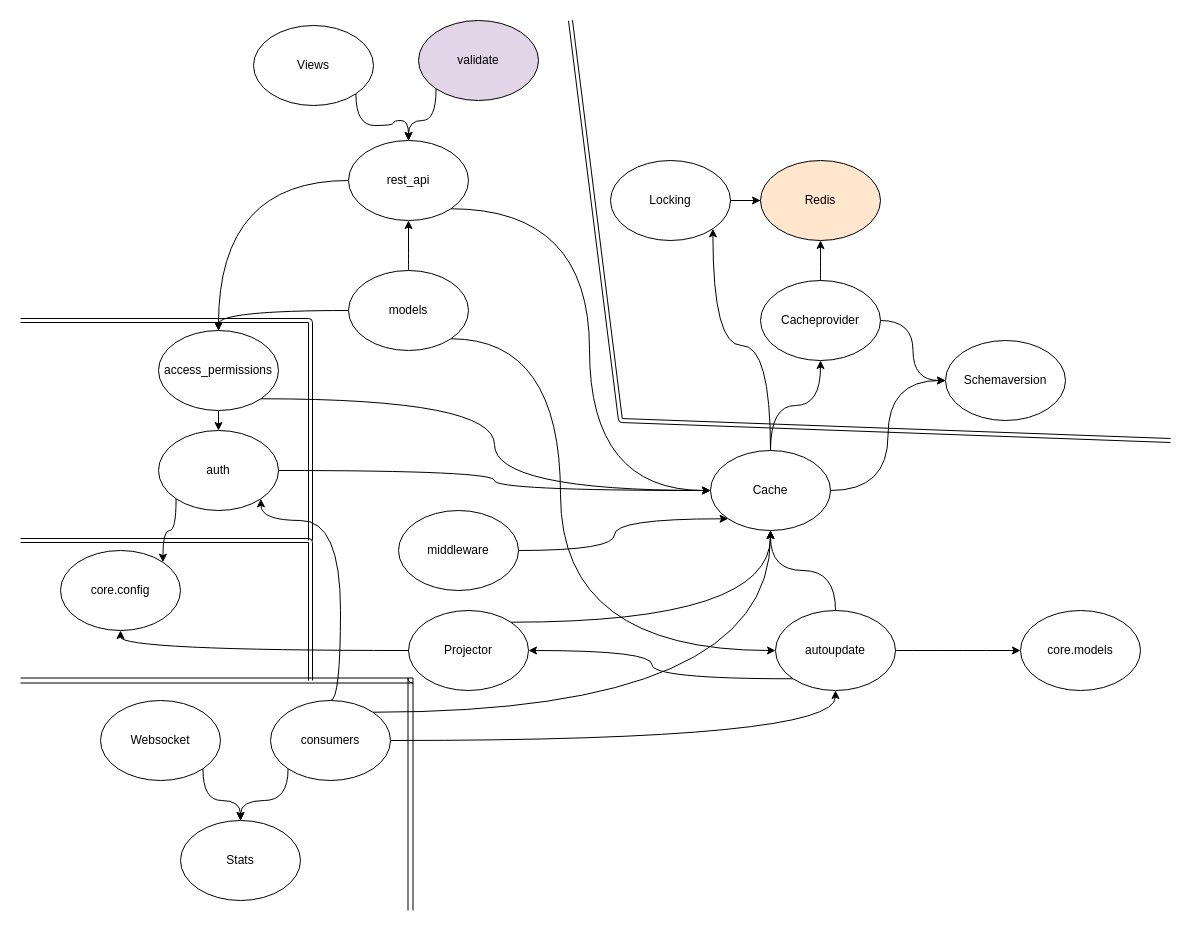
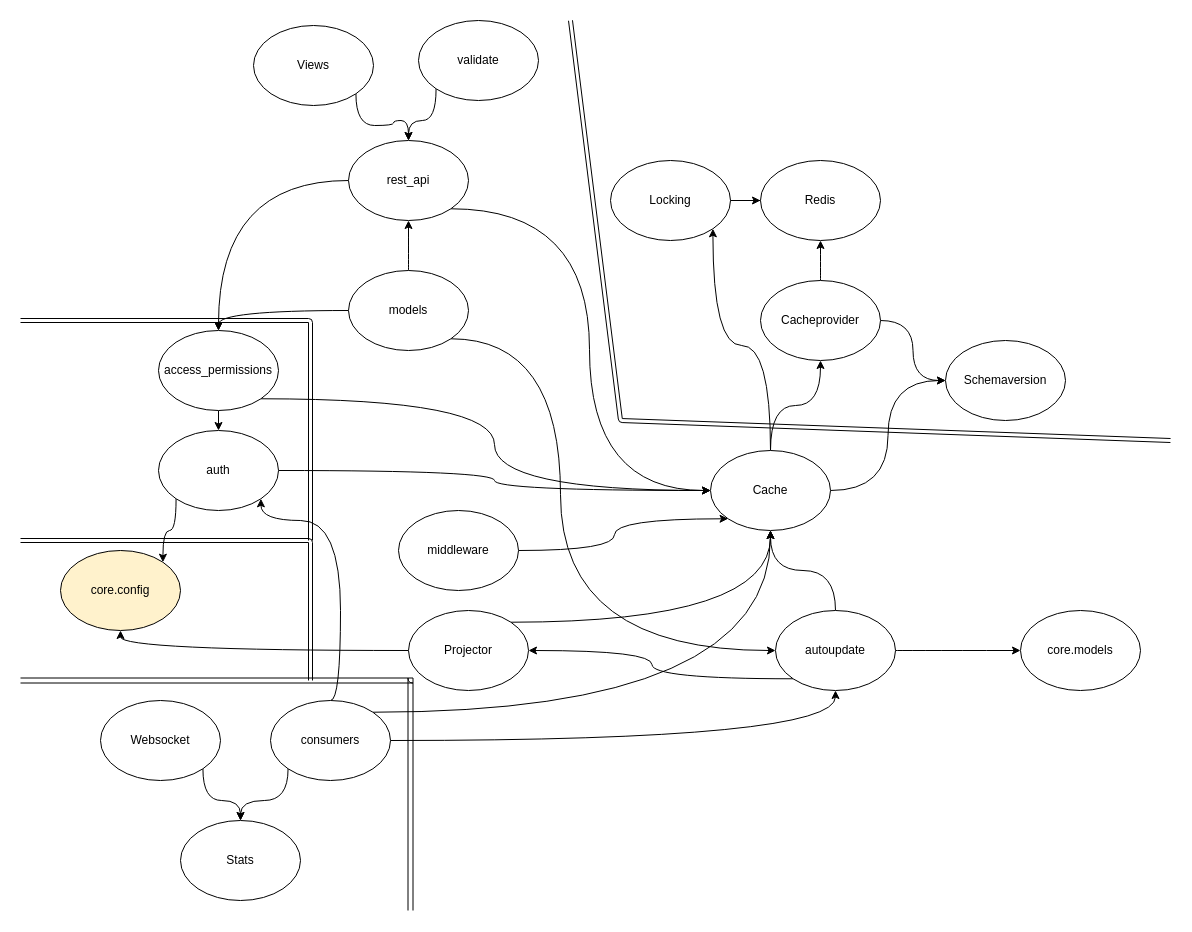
  <mxCell id="0" />
  <mxCell id="1" parent="0" />
  <mxCell id="2" style="edgeStyle=entityRelationEdgeStyle;rounded=0;orthogonalLoop=1;jettySize=auto;html=1;exitX=1;exitY=0.5;exitDx=0;exitDy=0;entryX=0;entryY=0.5;entryDx=0;entryDy=0;" parent="1" source="3" target="11" edge="1"><mxGeometry relative="1" as="geometry" /></mxCell>
  <mxCell id="3" value="Locking" style="ellipse;whiteSpace=wrap;html=1;" parent="1" vertex="1"><mxGeometry x="610" y="160" width="120" height="80" as="geometry" /></mxCell>
  <mxCell id="4" style="edgeStyle=orthogonalEdgeStyle;curved=1;rounded=0;orthogonalLoop=1;jettySize=auto;html=1;exitX=1;exitY=0.5;exitDx=0;exitDy=0;entryX=0;entryY=0.5;entryDx=0;entryDy=0;" parent="1" source="7" target="45" edge="1"><mxGeometry relative="1" as="geometry"><mxPoint x="880" y="440" as="sourcePoint" /></mxGeometry></mxCell>
  <mxCell id="5" style="edgeStyle=orthogonalEdgeStyle;curved=1;rounded=0;orthogonalLoop=1;jettySize=auto;html=1;exitX=0.5;exitY=0;exitDx=0;exitDy=0;entryX=0.5;entryY=1;entryDx=0;entryDy=0;" parent="1" source="7" target="10" edge="1"><mxGeometry relative="1" as="geometry"><mxPoint x="820" y="400" as="sourcePoint" /></mxGeometry></mxCell>
  <mxCell id="6" style="edgeStyle=orthogonalEdgeStyle;curved=1;rounded=0;orthogonalLoop=1;jettySize=auto;html=1;exitX=0.5;exitY=0;exitDx=0;exitDy=0;entryX=1;entryY=1;entryDx=0;entryDy=0;" parent="1" source="7" target="3" edge="1"><mxGeometry relative="1" as="geometry"><mxPoint x="778" y="412" as="sourcePoint" /></mxGeometry></mxCell>
  <mxCell id="7" value="Cache" style="ellipse;whiteSpace=wrap;html=1;" parent="1" vertex="1"><mxGeometry x="710" y="450" width="120" height="80" as="geometry" /></mxCell>
  <mxCell id="8" style="edgeStyle=orthogonalEdgeStyle;curved=1;rounded=0;orthogonalLoop=1;jettySize=auto;html=1;exitX=1;exitY=0.5;exitDx=0;exitDy=0;entryX=0;entryY=0.5;entryDx=0;entryDy=0;" parent="1" source="10" target="45" edge="1"><mxGeometry relative="1" as="geometry" /></mxCell>
  <mxCell id="9" style="edgeStyle=orthogonalEdgeStyle;curved=1;rounded=0;orthogonalLoop=1;jettySize=auto;html=1;exitX=0.5;exitY=0;exitDx=0;exitDy=0;entryX=0.5;entryY=1;entryDx=0;entryDy=0;" parent="1" source="10" target="11" edge="1"><mxGeometry relative="1" as="geometry" /></mxCell>
  <mxCell id="10" value="Cacheprovider" style="ellipse;whiteSpace=wrap;html=1;" parent="1" vertex="1"><mxGeometry x="760" y="280" width="120" height="80" as="geometry" /></mxCell>
- <mxCell id="11" value="Redis" style="ellipse;whiteSpace=wrap;html=1;fillColor=#ffe6cc;" parent="1" vertex="1"><mxGeometry x="760" y="160" width="120" height="80" as="geometry" /></mxCell>
+ <mxCell id="11" value="Redis" style="ellipse;whiteSpace=wrap;html=1;" parent="1" vertex="1"><mxGeometry x="760" y="160" width="120" height="80" as="geometry" /></mxCell>
  <mxCell id="12" style="edgeStyle=orthogonalEdgeStyle;curved=1;rounded=0;orthogonalLoop=1;jettySize=auto;html=1;exitX=0.5;exitY=0;exitDx=0;exitDy=0;entryX=0.5;entryY=1;entryDx=0;entryDy=0;" parent="1" source="15" target="7" edge="1"><mxGeometry relative="1" as="geometry" /></mxCell>
  <mxCell id="13" style="edgeStyle=orthogonalEdgeStyle;curved=1;rounded=0;orthogonalLoop=1;jettySize=auto;html=1;exitX=1;exitY=0.5;exitDx=0;exitDy=0;entryX=0;entryY=0.5;entryDx=0;entryDy=0;" parent="1" source="15" target="47" edge="1"><mxGeometry relative="1" as="geometry" /></mxCell>
  <mxCell id="14" style="edgeStyle=orthogonalEdgeStyle;curved=1;rounded=0;orthogonalLoop=1;jettySize=auto;html=1;exitX=0;exitY=1;exitDx=0;exitDy=0;entryX=1;entryY=0.5;entryDx=0;entryDy=0;" parent="1" source="15" target="32" edge="1"><mxGeometry relative="1" as="geometry" /></mxCell>
  <mxCell id="15" value="autoupdate" style="ellipse;whiteSpace=wrap;html=1;" parent="1" vertex="1"><mxGeometry x="775" y="610" width="120" height="80" as="geometry" /></mxCell>
  <mxCell id="16" style="edgeStyle=orthogonalEdgeStyle;curved=1;rounded=0;orthogonalLoop=1;jettySize=auto;html=1;exitX=1;exitY=0.5;exitDx=0;exitDy=0;entryX=0;entryY=0.5;entryDx=0;entryDy=0;" parent="1" source="18" target="7" edge="1"><mxGeometry relative="1" as="geometry" /></mxCell>
  <mxCell id="17" style="edgeStyle=orthogonalEdgeStyle;curved=1;rounded=0;orthogonalLoop=1;jettySize=auto;html=1;exitX=0;exitY=1;exitDx=0;exitDy=0;entryX=1;entryY=0;entryDx=0;entryDy=0;" parent="1" source="18" target="48" edge="1"><mxGeometry relative="1" as="geometry" /></mxCell>
  <mxCell id="18" value="auth" style="ellipse;whiteSpace=wrap;html=1;" parent="1" vertex="1"><mxGeometry x="158" y="430" width="120" height="80" as="geometry" /></mxCell>
  <mxCell id="19" style="edgeStyle=orthogonalEdgeStyle;curved=1;rounded=0;orthogonalLoop=1;jettySize=auto;html=1;exitX=0;exitY=1;exitDx=0;exitDy=0;entryX=0.5;entryY=0;entryDx=0;entryDy=0;" parent="1" source="20" target="40" edge="1"><mxGeometry relative="1" as="geometry" /></mxCell>
- <mxCell id="20" value="validate" style="ellipse;whiteSpace=wrap;html=1;fillColor=#e1d5e7;" parent="1" vertex="1"><mxGeometry x="418" y="20" width="120" height="80" as="geometry" /></mxCell>
+ <mxCell id="20" value="validate" style="ellipse;whiteSpace=wrap;html=1;" parent="1" vertex="1"><mxGeometry x="418" y="20" width="120" height="80" as="geometry" /></mxCell>
  <mxCell id="21" style="edgeStyle=orthogonalEdgeStyle;curved=1;rounded=0;orthogonalLoop=1;jettySize=auto;html=1;exitX=1;exitY=0.5;exitDx=0;exitDy=0;entryX=0.5;entryY=1;entryDx=0;entryDy=0;" parent="1" source="25" target="15" edge="1"><mxGeometry relative="1" as="geometry" /></mxCell>
  <mxCell id="22" style="edgeStyle=orthogonalEdgeStyle;curved=1;rounded=0;orthogonalLoop=1;jettySize=auto;html=1;exitX=1;exitY=0;exitDx=0;exitDy=0;entryX=0.5;entryY=1;entryDx=0;entryDy=0;" parent="1" source="25" target="7" edge="1"><mxGeometry relative="1" as="geometry" /></mxCell>
  <mxCell id="23" style="edgeStyle=orthogonalEdgeStyle;curved=1;rounded=0;orthogonalLoop=1;jettySize=auto;html=1;exitX=0;exitY=1;exitDx=0;exitDy=0;entryX=0.5;entryY=0;entryDx=0;entryDy=0;" parent="1" source="25" target="46" edge="1"><mxGeometry relative="1" as="geometry" /></mxCell>
  <mxCell id="24" style="edgeStyle=orthogonalEdgeStyle;curved=1;rounded=0;orthogonalLoop=1;jettySize=auto;html=1;exitX=0.5;exitY=0;exitDx=0;exitDy=0;entryX=1;entryY=1;entryDx=0;entryDy=0;" parent="1" source="25" target="18" edge="1"><mxGeometry relative="1" as="geometry"><Array as="points"><mxPoint x="340" y="700" /><mxPoint x="340" y="520" /><mxPoint x="260" y="520" /></Array></mxGeometry></mxCell>
  <mxCell id="25" value="consumers" style="ellipse;whiteSpace=wrap;html=1;" parent="1" vertex="1"><mxGeometry x="270" y="700" width="120" height="80" as="geometry" /></mxCell>
  <mxCell id="26" style="edgeStyle=orthogonalEdgeStyle;curved=1;rounded=0;orthogonalLoop=1;jettySize=auto;html=1;exitX=1;exitY=1;exitDx=0;exitDy=0;entryX=0.5;entryY=0;entryDx=0;entryDy=0;" parent="1" source="27" target="46" edge="1"><mxGeometry relative="1" as="geometry" /></mxCell>
  <mxCell id="27" value="Websocket" style="ellipse;whiteSpace=wrap;html=1;" parent="1" vertex="1"><mxGeometry x="100" y="700" width="120" height="80" as="geometry" /></mxCell>
  <mxCell id="28" style="edgeStyle=orthogonalEdgeStyle;curved=1;rounded=0;orthogonalLoop=1;jettySize=auto;html=1;exitX=1;exitY=1;exitDx=0;exitDy=0;entryX=0.5;entryY=0;entryDx=0;entryDy=0;" parent="1" source="29" target="40" edge="1"><mxGeometry relative="1" as="geometry" /></mxCell>
  <mxCell id="29" value="Views" style="ellipse;whiteSpace=wrap;html=1;" parent="1" vertex="1"><mxGeometry x="253" y="25" width="120" height="80" as="geometry" /></mxCell>
  <mxCell id="30" style="edgeStyle=orthogonalEdgeStyle;curved=1;rounded=0;orthogonalLoop=1;jettySize=auto;html=1;exitX=1;exitY=0;exitDx=0;exitDy=0;entryX=0.5;entryY=1;entryDx=0;entryDy=0;" parent="1" source="32" target="7" edge="1"><mxGeometry relative="1" as="geometry"><mxPoint x="580" y="518" as="targetPoint" /></mxGeometry></mxCell>
  <mxCell id="31" style="edgeStyle=orthogonalEdgeStyle;curved=1;rounded=0;orthogonalLoop=1;jettySize=auto;html=1;exitX=0;exitY=0.5;exitDx=0;exitDy=0;entryX=0.5;entryY=1;entryDx=0;entryDy=0;" parent="1" source="32" target="48" edge="1"><mxGeometry relative="1" as="geometry" /></mxCell>
  <mxCell id="32" value="Projector" style="ellipse;whiteSpace=wrap;html=1;" parent="1" vertex="1"><mxGeometry x="408" y="610" width="120" height="80" as="geometry" /></mxCell>
  <mxCell id="33" style="edgeStyle=orthogonalEdgeStyle;curved=1;rounded=0;orthogonalLoop=1;jettySize=auto;html=1;exitX=1;exitY=1;exitDx=0;exitDy=0;entryX=0;entryY=0.5;entryDx=0;entryDy=0;" parent="1" source="35" target="7" edge="1"><mxGeometry relative="1" as="geometry" /></mxCell>
  <mxCell id="34" style="edgeStyle=orthogonalEdgeStyle;curved=1;rounded=0;orthogonalLoop=1;jettySize=auto;html=1;exitX=0.5;exitY=1;exitDx=0;exitDy=0;" parent="1" source="35" target="18" edge="1"><mxGeometry relative="1" as="geometry" /></mxCell>
  <mxCell id="35" value="access_permissions" style="ellipse;whiteSpace=wrap;html=1;" parent="1" vertex="1"><mxGeometry x="158" y="330" width="120" height="80" as="geometry" /></mxCell>
  <mxCell id="36" style="edgeStyle=orthogonalEdgeStyle;curved=1;rounded=0;orthogonalLoop=1;jettySize=auto;html=1;exitX=1;exitY=0.5;exitDx=0;exitDy=0;entryX=0;entryY=1;entryDx=0;entryDy=0;" parent="1" source="37" target="7" edge="1"><mxGeometry relative="1" as="geometry"><mxPoint x="580" y="518" as="targetPoint" /></mxGeometry></mxCell>
  <mxCell id="37" value="middleware" style="ellipse;whiteSpace=wrap;html=1;" parent="1" vertex="1"><mxGeometry x="398" y="510" width="120" height="80" as="geometry" /></mxCell>
  <mxCell id="38" style="edgeStyle=orthogonalEdgeStyle;curved=1;rounded=0;orthogonalLoop=1;jettySize=auto;html=1;exitX=1;exitY=1;exitDx=0;exitDy=0;entryX=0;entryY=0.5;entryDx=0;entryDy=0;" parent="1" source="40" target="7" edge="1"><mxGeometry relative="1" as="geometry" /></mxCell>
  <mxCell id="39" style="edgeStyle=orthogonalEdgeStyle;curved=1;rounded=0;orthogonalLoop=1;jettySize=auto;html=1;exitX=0;exitY=0.5;exitDx=0;exitDy=0;entryX=0.5;entryY=0;entryDx=0;entryDy=0;" parent="1" source="40" target="35" edge="1"><mxGeometry relative="1" as="geometry" /></mxCell>
  <mxCell id="40" value="rest_api" style="ellipse;whiteSpace=wrap;html=1;" parent="1" vertex="1"><mxGeometry x="348" y="140" width="120" height="80" as="geometry" /></mxCell>
  <mxCell id="41" style="edgeStyle=orthogonalEdgeStyle;curved=1;rounded=0;orthogonalLoop=1;jettySize=auto;html=1;exitX=0.5;exitY=0;exitDx=0;exitDy=0;entryX=0.5;entryY=1;entryDx=0;entryDy=0;" parent="1" source="44" target="40" edge="1"><mxGeometry relative="1" as="geometry" /></mxCell>
  <mxCell id="42" style="edgeStyle=orthogonalEdgeStyle;curved=1;rounded=0;orthogonalLoop=1;jettySize=auto;html=1;exitX=1;exitY=1;exitDx=0;exitDy=0;entryX=0;entryY=0.5;entryDx=0;entryDy=0;" parent="1" source="44" target="15" edge="1"><mxGeometry relative="1" as="geometry"><Array as="points"><mxPoint x="560" y="338" /><mxPoint x="560" y="650" /></Array></mxGeometry></mxCell>
  <mxCell id="43" style="edgeStyle=orthogonalEdgeStyle;curved=1;rounded=0;orthogonalLoop=1;jettySize=auto;html=1;exitX=0;exitY=0.5;exitDx=0;exitDy=0;entryX=0.5;entryY=0;entryDx=0;entryDy=0;" parent="1" source="44" target="35" edge="1"><mxGeometry relative="1" as="geometry" /></mxCell>
  <mxCell id="44" value="models" style="ellipse;whiteSpace=wrap;html=1;" parent="1" vertex="1"><mxGeometry x="348" y="270" width="120" height="80" as="geometry" /></mxCell>
  <mxCell id="45" value="Schemaversion" style="ellipse;whiteSpace=wrap;html=1;" parent="1" vertex="1"><mxGeometry x="945" y="340" width="120" height="80" as="geometry" /></mxCell>
  <mxCell id="46" value="Stats" style="ellipse;whiteSpace=wrap;html=1;" parent="1" vertex="1"><mxGeometry x="180" y="820" width="120" height="80" as="geometry" /></mxCell>
  <mxCell id="47" value="core.models" style="ellipse;whiteSpace=wrap;html=1;" parent="1" vertex="1"><mxGeometry x="1020" y="610" width="120" height="80" as="geometry" /></mxCell>
- <mxCell id="48" value="core.config" style="ellipse;whiteSpace=wrap;html=1;" parent="1" vertex="1"><mxGeometry x="60" y="550" width="120" height="80" as="geometry" /></mxCell>
+ <mxCell id="48" value="core.config" style="ellipse;whiteSpace=wrap;html=1;fillColor=#fff2cc;" parent="1" vertex="1"><mxGeometry x="60" y="550" width="120" height="80" as="geometry" /></mxCell>
  <mxCell id="49" value="" style="shape=link;html=1;width=-5;" parent="1" edge="1"><mxGeometry width="50" height="50" relative="1" as="geometry"><mxPoint x="410" y="910" as="sourcePoint" /><mxPoint x="20" y="680" as="targetPoint" /><Array as="points"><mxPoint x="410" y="680" /></Array></mxGeometry></mxCell>
  <mxCell id="50" value="" style="shape=link;html=1;" parent="1" edge="1"><mxGeometry width="50" height="50" relative="1" as="geometry"><mxPoint x="1170" y="440" as="sourcePoint" /><mxPoint x="570" y="20" as="targetPoint" /><Array as="points"><mxPoint x="620" y="420" /></Array></mxGeometry></mxCell>
  <mxCell id="51" value="" style="shape=link;html=1;" parent="1" edge="1"><mxGeometry width="50" height="50" relative="1" as="geometry"><mxPoint x="20" y="540" as="sourcePoint" /><mxPoint x="310" y="680" as="targetPoint" /><Array as="points"><mxPoint x="310" y="540" /></Array></mxGeometry></mxCell>
  <mxCell id="52" value="" style="shape=link;html=1;" parent="1" edge="1"><mxGeometry width="50" height="50" relative="1" as="geometry"><mxPoint x="20" y="320" as="sourcePoint" /><mxPoint x="310" y="540" as="targetPoint" /><Array as="points"><mxPoint x="310" y="320" /></Array></mxGeometry></mxCell>
